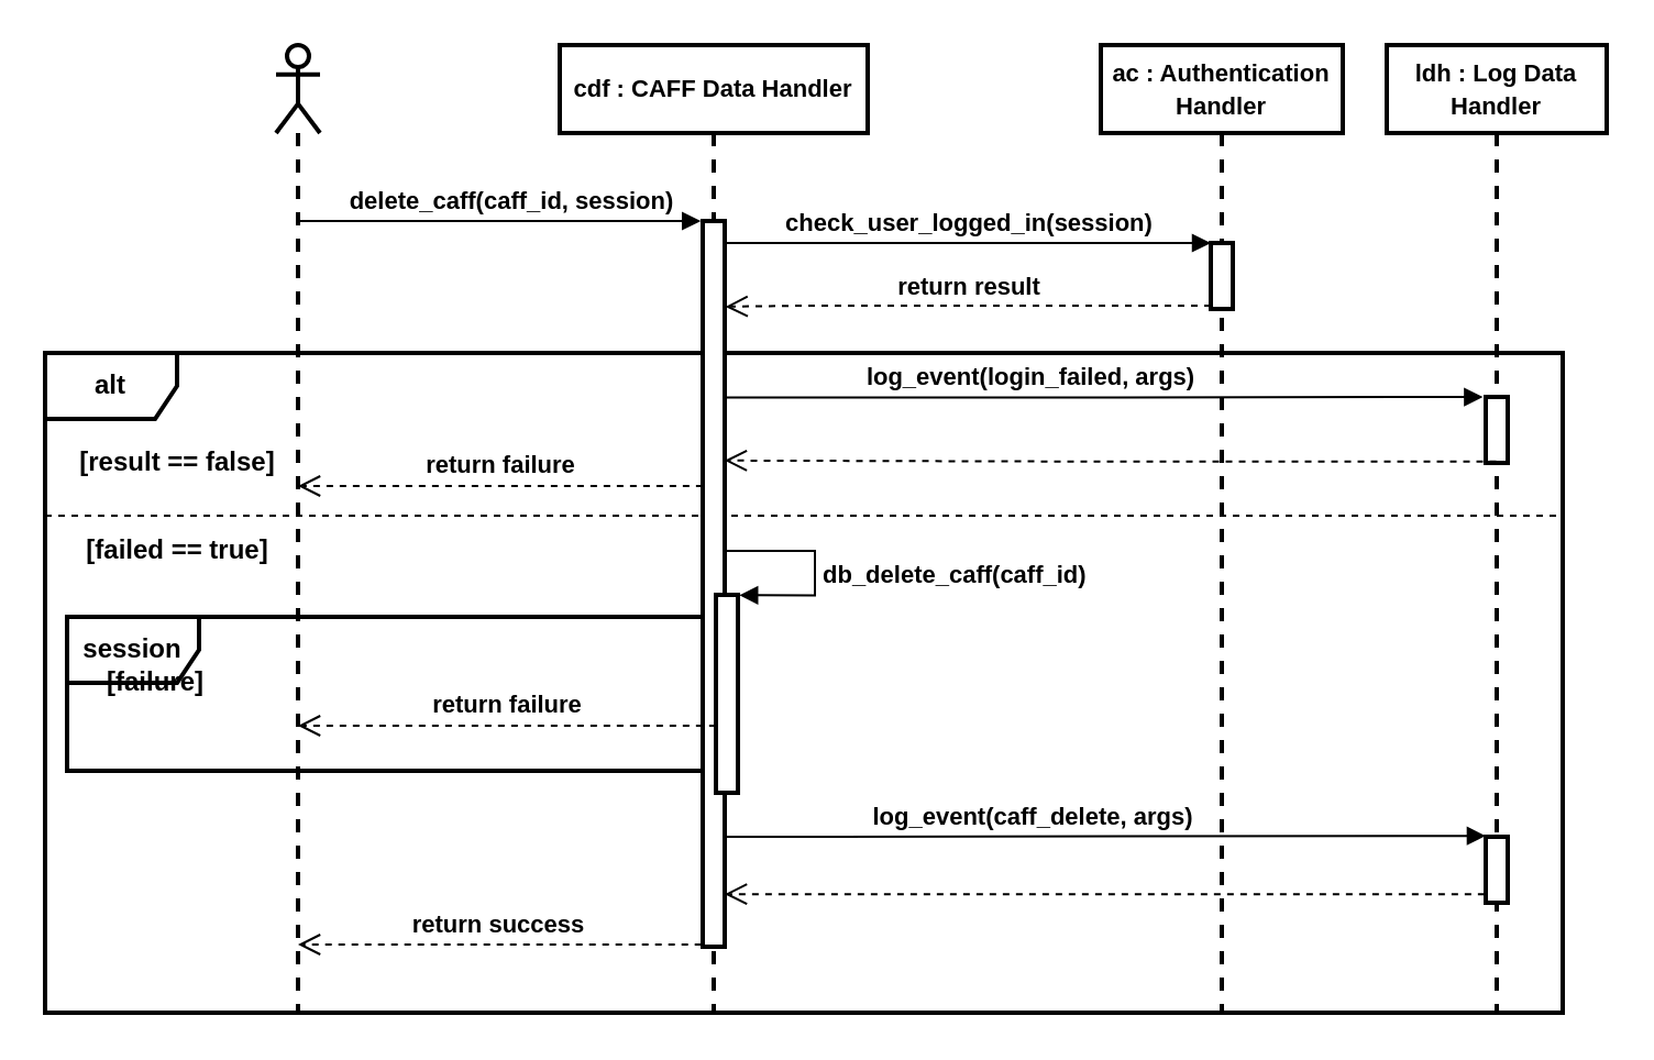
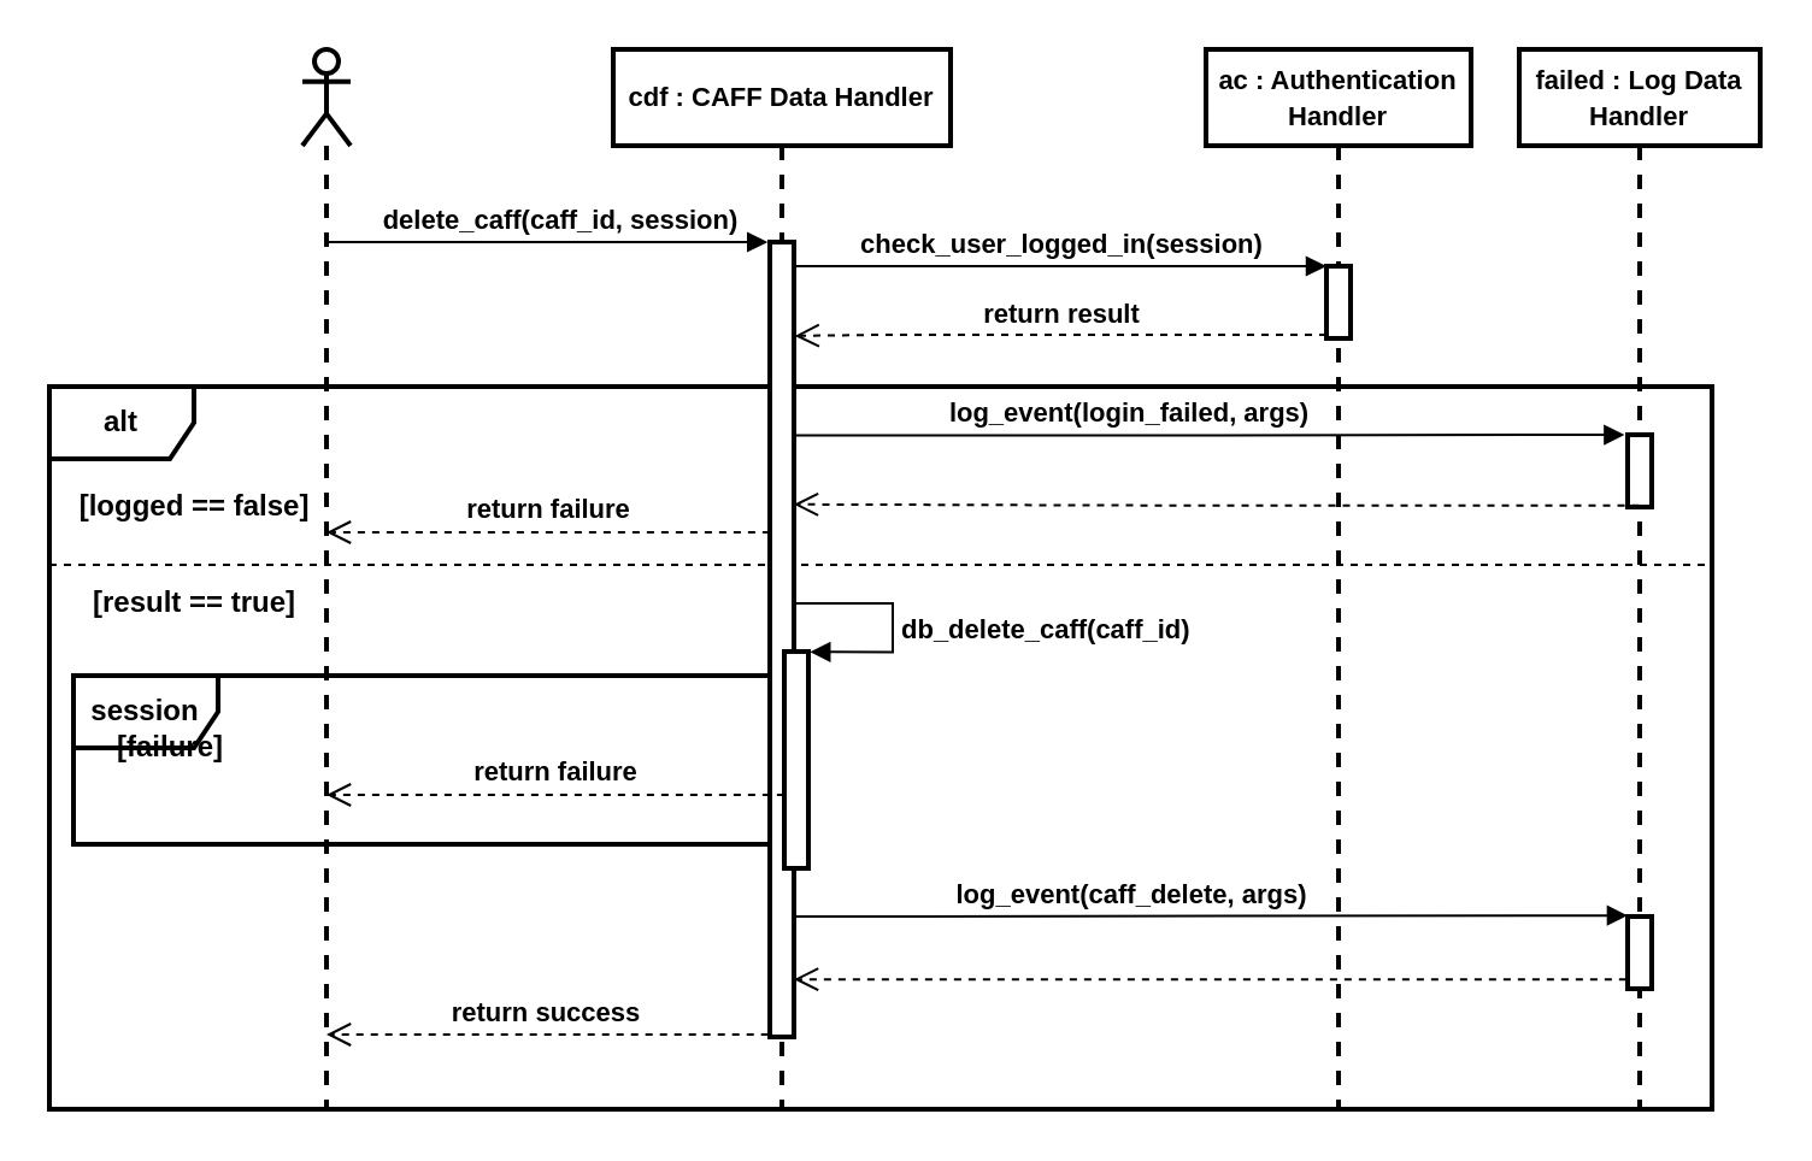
  <mxCell id="0" />
  <mxCell id="1" parent="0" />
  <mxCell id="2" value="&lt;b&gt;alt&lt;/b&gt;" style="shape=umlFrame;whiteSpace=wrap;html=1;strokeWidth=2;" parent="1" vertex="1"><mxGeometry x="20" y="160" width="690" height="300" as="geometry" /></mxCell>
  <mxCell id="3" value="&lt;b&gt;session&lt;/b&gt;" style="shape=umlFrame;whiteSpace=wrap;html=1;strokeWidth=2;" parent="1" vertex="1"><mxGeometry x="30" y="280" width="300" height="70" as="geometry" /></mxCell>
  <mxCell id="4" style="edgeStyle=orthogonalEdgeStyle;rounded=0;orthogonalLoop=1;jettySize=auto;html=1;endArrow=block;endFill=1;entryX=-0.089;entryY=0;entryDx=0;entryDy=0;entryPerimeter=0;strokeWidth=1;" parent="1" source="6" target="9" edge="1"><mxGeometry relative="1" as="geometry"><Array as="points"><mxPoint x="180" y="100" /><mxPoint x="180" y="100" /></Array></mxGeometry></mxCell>
  <mxCell id="5" value="&lt;div&gt;&lt;b&gt;delete_caff(caff_id, session)&lt;/b&gt;&lt;/div&gt;" style="edgeLabel;html=1;align=center;verticalAlign=middle;resizable=0;points=[];" parent="4" vertex="1" connectable="0"><mxGeometry x="0.227" y="-1" relative="1" as="geometry"><mxPoint x="-16" y="-11" as="offset" /></mxGeometry></mxCell>
  <mxCell id="6" value="" style="shape=umlLifeline;participant=umlActor;perimeter=lifelinePerimeter;whiteSpace=wrap;html=1;container=1;collapsible=0;recursiveResize=0;verticalAlign=top;spacingTop=36;outlineConnect=0;strokeWidth=2;" parent="1" vertex="1"><mxGeometry x="125" y="20" width="20" height="440" as="geometry" /></mxCell>
  <mxCell id="7" value="&lt;font style=&quot;font-size: 11px&quot;&gt;&lt;b&gt;cdf : CAFF Data Handler&lt;br&gt;&lt;/b&gt;&lt;/font&gt;" style="shape=umlLifeline;perimeter=lifelinePerimeter;whiteSpace=wrap;html=1;container=1;collapsible=0;recursiveResize=0;outlineConnect=0;strokeWidth=2;" parent="1" vertex="1"><mxGeometry x="254" y="20" width="140" height="440" as="geometry" /></mxCell>
  <mxCell id="8" value="" style="line;strokeWidth=1;fillColor=none;align=left;verticalAlign=middle;spacingTop=-1;spacingLeft=3;spacingRight=3;rotatable=0;labelPosition=right;points=[];portConstraint=eastwest;dashed=1;" parent="7" vertex="1"><mxGeometry x="-234" y="210" width="690" height="8" as="geometry" /></mxCell>
  <mxCell id="9" value="" style="html=1;points=[];perimeter=orthogonalPerimeter;strokeWidth=2;" parent="7" vertex="1"><mxGeometry x="65" y="80" width="10" height="330" as="geometry" /></mxCell>
  <mxCell id="10" value="&lt;b&gt;db_delete_caff(caff_id)&lt;/b&gt;" style="edgeStyle=orthogonalEdgeStyle;html=1;align=left;spacingLeft=2;endArrow=block;rounded=0;entryX=1.062;entryY=0.002;entryDx=0;entryDy=0;entryPerimeter=0;strokeWidth=1;" edge="1" parent="7" target="11"><mxGeometry x="0.08" relative="1" as="geometry"><mxPoint x="76" y="230" as="sourcePoint" /><Array as="points"><mxPoint x="116" y="230" /><mxPoint x="116" y="250" /></Array><mxPoint as="offset" /><mxPoint x="61.08" y="369.97" as="targetPoint" /></mxGeometry></mxCell>
  <mxCell id="11" value="" style="html=1;points=[];perimeter=orthogonalPerimeter;strokeWidth=2;" vertex="1" parent="7"><mxGeometry x="71" y="250" width="10" height="90" as="geometry" /></mxCell>
  <mxCell id="12" value="&lt;font style=&quot;font-size: 11px&quot;&gt;&lt;b&gt;ac : Authentication Handler&lt;br&gt;&lt;/b&gt;&lt;/font&gt;" style="shape=umlLifeline;perimeter=lifelinePerimeter;whiteSpace=wrap;html=1;container=1;collapsible=0;recursiveResize=0;outlineConnect=0;strokeWidth=2;" parent="1" vertex="1"><mxGeometry x="500" y="20" width="110" height="440" as="geometry" /></mxCell>
  <mxCell id="13" value="" style="html=1;points=[];perimeter=orthogonalPerimeter;strokeWidth=2;" parent="12" vertex="1"><mxGeometry x="50" y="90" width="10" height="30" as="geometry" /></mxCell>
  <mxCell id="14" value="&lt;b&gt;log_event(login_failed, args)&lt;/b&gt;" style="html=1;verticalAlign=bottom;endArrow=block;rounded=0;edgeStyle=orthogonalEdgeStyle;entryX=-0.031;entryY=0.057;entryDx=0;entryDy=0;entryPerimeter=0;strokeWidth=1;exitX=1.038;exitY=0.243;exitDx=0;exitDy=0;exitPerimeter=0;" edge="1" parent="12" source="9"><mxGeometry x="-0.194" width="80" relative="1" as="geometry"><mxPoint x="-186" y="160.29" as="sourcePoint" /><mxPoint x="173.69" y="160.0" as="targetPoint" /><Array as="points" /><mxPoint as="offset" /></mxGeometry></mxCell>
  <mxCell id="15" value="&lt;b&gt;check_user_logged_in(session)&lt;/b&gt;" style="html=1;verticalAlign=bottom;endArrow=block;entryX=0;entryY=0;rounded=0;edgeStyle=orthogonalEdgeStyle;strokeWidth=1;" parent="1" target="13" edge="1"><mxGeometry relative="1" as="geometry"><mxPoint x="329" y="110" as="sourcePoint" /><Array as="points"><mxPoint x="329" y="110" /></Array></mxGeometry></mxCell>
  <mxCell id="16" value="&lt;b&gt;return result&lt;br&gt;&lt;/b&gt;" style="html=1;verticalAlign=bottom;endArrow=open;dashed=1;endSize=8;exitX=0;exitY=0.95;rounded=0;edgeStyle=orthogonalEdgeStyle;strokeWidth=1;entryX=1.033;entryY=0.118;entryDx=0;entryDy=0;entryPerimeter=0;" parent="1" source="13" edge="1" target="9"><mxGeometry relative="1" as="geometry"><mxPoint x="330" y="138" as="targetPoint" /><Array as="points"><mxPoint x="365" y="138" /></Array></mxGeometry></mxCell>
- <mxCell id="17" value="&lt;b&gt;[result == false]&lt;br&gt;&lt;/b&gt;" style="text;html=1;align=center;verticalAlign=middle;resizable=0;points=[];autosize=1;strokeColor=none;fillColor=none;" parent="1" vertex="1"><mxGeometry x="30" y="200" width="100" height="20" as="geometry" /></mxCell>
+ <mxCell id="17" value="&lt;b&gt;[logged == false]&lt;br&gt;&lt;/b&gt;" style="text;html=1;align=center;verticalAlign=middle;resizable=0;points=[];autosize=1;strokeColor=none;fillColor=none;" parent="1" vertex="1"><mxGeometry x="30" y="200" width="100" height="20" as="geometry" /></mxCell>
  <mxCell id="18" value="&lt;b&gt;return failure&lt;br&gt;&lt;/b&gt;" style="html=1;verticalAlign=bottom;endArrow=open;dashed=1;endSize=8;rounded=0;edgeStyle=orthogonalEdgeStyle;strokeWidth=1;exitX=-0.006;exitY=0.365;exitDx=0;exitDy=0;exitPerimeter=0;" parent="1" source="9" target="6" edge="1"><mxGeometry relative="1" as="geometry"><mxPoint x="303" y="220" as="sourcePoint" /><mxPoint x="150" y="200" as="targetPoint" /><Array as="points"><mxPoint x="220" y="221" /><mxPoint x="220" y="221" /></Array></mxGeometry></mxCell>
- <mxCell id="19" value="&lt;b&gt;[failed == true]&lt;br&gt;&lt;/b&gt;" style="text;html=1;align=center;verticalAlign=middle;resizable=0;points=[];autosize=1;strokeColor=none;fillColor=none;" parent="1" vertex="1"><mxGeometry x="30" y="240" width="100" height="20" as="geometry" /></mxCell>
+ <mxCell id="19" value="&lt;b&gt;[result == true]&lt;br&gt;&lt;/b&gt;" style="text;html=1;align=center;verticalAlign=middle;resizable=0;points=[];autosize=1;strokeColor=none;fillColor=none;" parent="1" vertex="1"><mxGeometry x="30" y="240" width="100" height="20" as="geometry" /></mxCell>
  <mxCell id="20" value="&lt;b&gt;[failure]&lt;/b&gt;" style="text;html=1;align=center;verticalAlign=middle;resizable=0;points=[];autosize=1;strokeColor=none;fillColor=none;" parent="1" vertex="1"><mxGeometry x="40" y="300" width="60" height="20" as="geometry" /></mxCell>
  <mxCell id="21" value="&lt;b&gt;return failure&lt;br&gt;&lt;/b&gt;" style="html=1;verticalAlign=bottom;endArrow=open;dashed=1;endSize=8;rounded=0;edgeStyle=orthogonalEdgeStyle;strokeWidth=1;exitX=-0.007;exitY=0.661;exitDx=0;exitDy=0;exitPerimeter=0;" parent="1" target="6" edge="1" source="11"><mxGeometry relative="1" as="geometry"><mxPoint x="290" y="330" as="sourcePoint" /><mxPoint x="210" y="310" as="targetPoint" /><Array as="points"><mxPoint x="180" y="330" /><mxPoint x="180" y="330" /></Array></mxGeometry></mxCell>
- <mxCell id="22" value="&lt;font style=&quot;font-size: 11px&quot;&gt;&lt;b&gt;ldh : Log Data Handler&lt;br&gt;&lt;/b&gt;&lt;/font&gt;" style="shape=umlLifeline;perimeter=lifelinePerimeter;whiteSpace=wrap;html=1;container=1;collapsible=0;recursiveResize=0;outlineConnect=0;strokeWidth=2;" parent="1" vertex="1"><mxGeometry x="630" y="20" width="100" height="440" as="geometry" /></mxCell>
+ <mxCell id="22" value="&lt;font style=&quot;font-size: 11px&quot;&gt;&lt;b&gt;failed : Log Data Handler&lt;br&gt;&lt;/b&gt;&lt;/font&gt;" style="shape=umlLifeline;perimeter=lifelinePerimeter;whiteSpace=wrap;html=1;container=1;collapsible=0;recursiveResize=0;outlineConnect=0;strokeWidth=2;" parent="1" vertex="1"><mxGeometry x="630" y="20" width="100" height="440" as="geometry" /></mxCell>
  <mxCell id="23" value="" style="html=1;points=[];perimeter=orthogonalPerimeter;strokeWidth=2;" parent="22" vertex="1"><mxGeometry x="45" y="360" width="10" height="30" as="geometry" /></mxCell>
  <mxCell id="24" value="" style="html=1;points=[];perimeter=orthogonalPerimeter;strokeWidth=2;" vertex="1" parent="22"><mxGeometry x="45" y="160" width="10" height="30" as="geometry" /></mxCell>
  <mxCell id="25" value="&lt;b&gt;log_event(caff_delete, args)&lt;/b&gt;" style="html=1;verticalAlign=bottom;endArrow=block;rounded=0;edgeStyle=orthogonalEdgeStyle;entryX=-0.004;entryY=-0.013;entryDx=0;entryDy=0;entryPerimeter=0;strokeWidth=1;" parent="1" target="23" edge="1"><mxGeometry x="-0.194" width="80" relative="1" as="geometry"><mxPoint x="330" y="380" as="sourcePoint" /><mxPoint x="380" y="420" as="targetPoint" /><Array as="points"><mxPoint x="330" y="380" /></Array><mxPoint as="offset" /></mxGeometry></mxCell>
  <mxCell id="26" value="" style="html=1;verticalAlign=bottom;endArrow=open;dashed=1;endSize=8;rounded=0;edgeStyle=orthogonalEdgeStyle;exitX=-0.057;exitY=0.871;exitDx=0;exitDy=0;exitPerimeter=0;strokeWidth=1;" parent="1" source="23" target="9" edge="1"><mxGeometry relative="1" as="geometry"><mxPoint x="640" y="440" as="sourcePoint" /><mxPoint x="330" y="446" as="targetPoint" /><Array as="points"><mxPoint x="400" y="406" /><mxPoint x="400" y="406" /></Array></mxGeometry></mxCell>
  <mxCell id="27" value="&lt;b&gt;return success&lt;br&gt;&lt;/b&gt;" style="html=1;verticalAlign=bottom;endArrow=open;dashed=1;endSize=8;rounded=0;edgeStyle=orthogonalEdgeStyle;exitX=-0.065;exitY=0.997;exitDx=0;exitDy=0;exitPerimeter=0;strokeWidth=1;" parent="1" source="9" target="6" edge="1"><mxGeometry relative="1" as="geometry"><mxPoint x="280" y="450" as="sourcePoint" /><mxPoint x="200" y="450" as="targetPoint" /><Array as="points"><mxPoint x="220" y="429" /><mxPoint x="220" y="429" /></Array></mxGeometry></mxCell>
  <mxCell id="28" value="" style="html=1;verticalAlign=bottom;endArrow=open;dashed=1;endSize=8;rounded=0;edgeStyle=orthogonalEdgeStyle;exitX=-0.057;exitY=0.871;exitDx=0;exitDy=0;exitPerimeter=0;strokeWidth=1;entryX=0.995;entryY=0.33;entryDx=0;entryDy=0;entryPerimeter=0;" edge="1" parent="1" target="9"><mxGeometry relative="1" as="geometry"><mxPoint x="679.76" y="209.42" as="sourcePoint" /><mxPoint x="320" y="209.97" as="targetPoint" /><Array as="points"><mxPoint x="500" y="209" /></Array></mxGeometry></mxCell>
